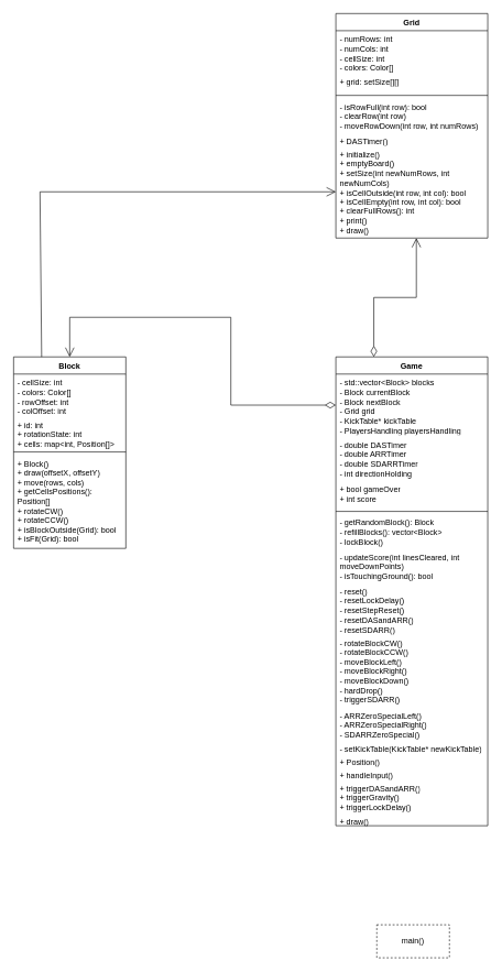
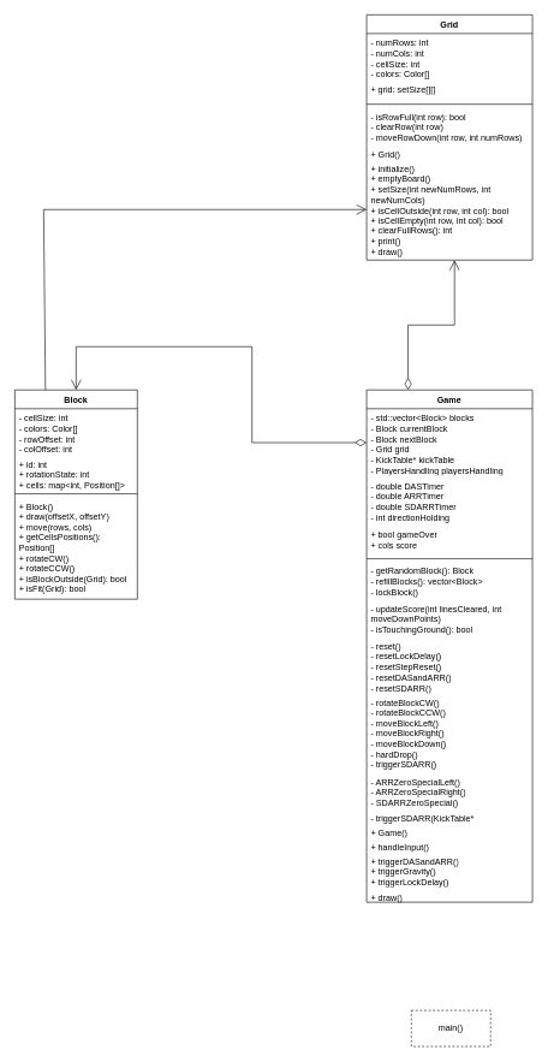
  <mxCell id="0" />
  <mxCell id="1" parent="0" />
  <mxCell id="2" value="main()" style="html=1;whiteSpace=wrap;dashed=1;" vertex="1" parent="1"><mxGeometry x="570" y="1400" width="110" height="50" as="geometry" /></mxCell>
  <mxCell id="3" value="Game" style="swimlane;fontStyle=1;align=center;verticalAlign=top;childLayout=stackLayout;horizontal=1;startSize=26;horizontalStack=0;resizeParent=1;resizeParentMax=0;resizeLast=0;collapsible=1;marginBottom=0;whiteSpace=wrap;html=1;" vertex="1" parent="1"><mxGeometry x="508" y="540" width="230" height="710" as="geometry" /></mxCell>
  <mxCell id="4" value="- std::vector&amp;lt;Block&amp;gt; blocks&lt;div&gt;- Block currentBlock&lt;/div&gt;&lt;div&gt;- Block nextBlock&lt;/div&gt;&lt;div&gt;- Grid grid&lt;/div&gt;&lt;div&gt;- KickTable* kickTable&lt;/div&gt;&lt;div&gt;- PlayersHandling playersHandling&lt;/div&gt;" style="text;strokeColor=none;fillColor=none;align=left;verticalAlign=top;spacingLeft=4;spacingRight=4;overflow=hidden;rotatable=0;points=[[0,0.5],[1,0.5]];portConstraint=eastwest;whiteSpace=wrap;html=1;" vertex="1" parent="3"><mxGeometry y="26" width="230" height="94" as="geometry" /></mxCell>
  <mxCell id="5" value="- double DASTimer&lt;div&gt;- double ARRTimer&lt;/div&gt;&lt;div&gt;- double SDARRTimer&lt;/div&gt;&lt;div&gt;- int directionHolding&lt;/div&gt;" style="text;strokeColor=none;fillColor=none;align=left;verticalAlign=top;spacingLeft=4;spacingRight=4;overflow=hidden;rotatable=0;points=[[0,0.5],[1,0.5]];portConstraint=eastwest;whiteSpace=wrap;html=1;" vertex="1" parent="3"><mxGeometry y="120" width="230" height="68" as="geometry" /></mxCell>
- <mxCell id="6" value="+ bool gameOver&lt;div&gt;+ int score&lt;/div&gt;" style="text;strokeColor=none;fillColor=none;align=left;verticalAlign=top;spacingLeft=4;spacingRight=4;overflow=hidden;rotatable=0;points=[[0,0.5],[1,0.5]];portConstraint=eastwest;whiteSpace=wrap;html=1;" vertex="1" parent="3"><mxGeometry y="188" width="230" height="42" as="geometry" /></mxCell>
+ <mxCell id="6" value="+ bool gameOver&lt;div&gt;+ cols score&lt;/div&gt;" style="text;strokeColor=none;fillColor=none;align=left;verticalAlign=top;spacingLeft=4;spacingRight=4;overflow=hidden;rotatable=0;points=[[0,0.5],[1,0.5]];portConstraint=eastwest;whiteSpace=wrap;html=1;" vertex="1" parent="3"><mxGeometry y="188" width="230" height="42" as="geometry" /></mxCell>
  <mxCell id="7" value="" style="line;strokeWidth=1;fillColor=none;align=left;verticalAlign=middle;spacingTop=-1;spacingLeft=3;spacingRight=3;rotatable=0;labelPosition=right;points=[];portConstraint=eastwest;strokeColor=inherit;" vertex="1" parent="3"><mxGeometry y="230" width="230" height="8" as="geometry" /></mxCell>
  <mxCell id="8" value="- getRandomBlock(): Block&lt;div&gt;- refillBlocks(): vector&amp;lt;Block&amp;gt;&lt;/div&gt;&lt;div&gt;- lockBlock()&lt;/div&gt;" style="text;strokeColor=none;fillColor=none;align=left;verticalAlign=top;spacingLeft=4;spacingRight=4;overflow=hidden;rotatable=0;points=[[0,0.5],[1,0.5]];portConstraint=eastwest;whiteSpace=wrap;html=1;" vertex="1" parent="3"><mxGeometry y="238" width="230" height="52" as="geometry" /></mxCell>
  <mxCell id="9" value="- updateScore(int linesCleared, int moveDownPoints)&lt;div&gt;- isTouchingGround(): bool&lt;/div&gt;" style="text;strokeColor=none;fillColor=none;align=left;verticalAlign=top;spacingLeft=4;spacingRight=4;overflow=hidden;rotatable=0;points=[[0,0.5],[1,0.5]];portConstraint=eastwest;whiteSpace=wrap;html=1;" vertex="1" parent="3"><mxGeometry y="290" width="230" height="52" as="geometry" /></mxCell>
  <mxCell id="10" value="- reset()&lt;div&gt;- resetLockDelay()&lt;/div&gt;&lt;div&gt;- resetStepReset()&lt;/div&gt;&lt;div&gt;- resetDASandARR()&lt;/div&gt;&lt;div&gt;- resetSDARR()&lt;/div&gt;" style="text;strokeColor=none;fillColor=none;align=left;verticalAlign=top;spacingLeft=4;spacingRight=4;overflow=hidden;rotatable=0;points=[[0,0.5],[1,0.5]];portConstraint=eastwest;whiteSpace=wrap;html=1;" vertex="1" parent="3"><mxGeometry y="342" width="230" height="78" as="geometry" /></mxCell>
  <mxCell id="11" value="- rotateBlockCW()&lt;div&gt;- rotateBlockCCW()&lt;/div&gt;&lt;div&gt;- moveBlockLeft()&lt;/div&gt;&lt;div&gt;- moveBlockRight()&lt;/div&gt;&lt;div&gt;- moveBlockDown()&lt;/div&gt;&lt;div&gt;- hardDrop()&lt;/div&gt;&lt;div&gt;- triggerSDARR()&lt;/div&gt;" style="text;strokeColor=none;fillColor=none;align=left;verticalAlign=top;spacingLeft=4;spacingRight=4;overflow=hidden;rotatable=0;points=[[0,0.5],[1,0.5]];portConstraint=eastwest;whiteSpace=wrap;html=1;" vertex="1" parent="3"><mxGeometry y="420" width="230" height="110" as="geometry" /></mxCell>
  <mxCell id="12" value="- ARRZeroSpecialLeft()&lt;div&gt;- ARRZeroSpecialRight()&lt;/div&gt;&lt;div&gt;- SDARRZeroSpecial()&lt;/div&gt;" style="text;strokeColor=none;fillColor=none;align=left;verticalAlign=top;spacingLeft=4;spacingRight=4;overflow=hidden;rotatable=0;points=[[0,0.5],[1,0.5]];portConstraint=eastwest;whiteSpace=wrap;html=1;" vertex="1" parent="3"><mxGeometry y="530" width="230" height="50" as="geometry" /></mxCell>
- <mxCell id="13" value="- setKickTable(KickTable* newKickTable)" style="text;strokeColor=none;fillColor=none;align=left;verticalAlign=top;spacingLeft=4;spacingRight=4;overflow=hidden;rotatable=0;points=[[0,0.5],[1,0.5]];portConstraint=eastwest;whiteSpace=wrap;html=1;" vertex="1" parent="3"><mxGeometry y="580" width="230" height="20" as="geometry" /></mxCell>
- <mxCell id="14" value="+ Position()" style="text;strokeColor=none;fillColor=none;align=left;verticalAlign=top;spacingLeft=4;spacingRight=4;overflow=hidden;rotatable=0;points=[[0,0.5],[1,0.5]];portConstraint=eastwest;whiteSpace=wrap;html=1;" vertex="1" parent="3"><mxGeometry y="600" width="230" height="20" as="geometry" /></mxCell>
+ <mxCell id="13" value="- triggerSDARR(KickTable* newKickTable)" style="text;strokeColor=none;fillColor=none;align=left;verticalAlign=top;spacingLeft=4;spacingRight=4;overflow=hidden;rotatable=0;points=[[0,0.5],[1,0.5]];portConstraint=eastwest;whiteSpace=wrap;html=1;" vertex="1" parent="3"><mxGeometry y="580" width="230" height="20" as="geometry" /></mxCell>
+ <mxCell id="14" value="+ Game()" style="text;strokeColor=none;fillColor=none;align=left;verticalAlign=top;spacingLeft=4;spacingRight=4;overflow=hidden;rotatable=0;points=[[0,0.5],[1,0.5]];portConstraint=eastwest;whiteSpace=wrap;html=1;" vertex="1" parent="3"><mxGeometry y="600" width="230" height="20" as="geometry" /></mxCell>
  <mxCell id="15" value="+ handleInput()" style="text;strokeColor=none;fillColor=none;align=left;verticalAlign=top;spacingLeft=4;spacingRight=4;overflow=hidden;rotatable=0;points=[[0,0.5],[1,0.5]];portConstraint=eastwest;whiteSpace=wrap;html=1;" vertex="1" parent="3"><mxGeometry y="620" width="230" height="20" as="geometry" /></mxCell>
  <mxCell id="16" value="+ triggerDASandARR()&lt;div&gt;+ triggerGravity()&lt;/div&gt;&lt;div&gt;+ triggerLockDelay()&lt;/div&gt;" style="text;strokeColor=none;fillColor=none;align=left;verticalAlign=top;spacingLeft=4;spacingRight=4;overflow=hidden;rotatable=0;points=[[0,0.5],[1,0.5]];portConstraint=eastwest;whiteSpace=wrap;html=1;" vertex="1" parent="3"><mxGeometry y="640" width="230" height="50" as="geometry" /></mxCell>
  <mxCell id="17" value="+ draw()" style="text;strokeColor=none;fillColor=none;align=left;verticalAlign=top;spacingLeft=4;spacingRight=4;overflow=hidden;rotatable=0;points=[[0,0.5],[1,0.5]];portConstraint=eastwest;whiteSpace=wrap;html=1;" vertex="1" parent="3"><mxGeometry y="690" width="230" height="20" as="geometry" /></mxCell>
  <mxCell id="18" value="Block" style="swimlane;fontStyle=1;align=center;verticalAlign=top;childLayout=stackLayout;horizontal=1;startSize=26;horizontalStack=0;resizeParent=1;resizeParentMax=0;resizeLast=0;collapsible=1;marginBottom=0;whiteSpace=wrap;html=1;" vertex="1" parent="1"><mxGeometry x="20" y="540" width="170" height="290" as="geometry" /></mxCell>
  <mxCell id="19" value="- cellSize: int&lt;div&gt;- colors: Color[]&lt;/div&gt;&lt;div&gt;- rowOffset: int&lt;/div&gt;&lt;div&gt;- colOffset: int&lt;/div&gt;" style="text;strokeColor=none;fillColor=none;align=left;verticalAlign=top;spacingLeft=4;spacingRight=4;overflow=hidden;rotatable=0;points=[[0,0.5],[1,0.5]];portConstraint=eastwest;whiteSpace=wrap;html=1;" vertex="1" parent="18"><mxGeometry y="26" width="170" height="64" as="geometry" /></mxCell>
  <mxCell id="20" value="+ id: int&lt;div&gt;+ rotationState: int&lt;/div&gt;&lt;div&gt;+ cells: map&amp;lt;int, Position[]&amp;gt;&lt;/div&gt;" style="text;strokeColor=none;fillColor=none;align=left;verticalAlign=top;spacingLeft=4;spacingRight=4;overflow=hidden;rotatable=0;points=[[0,0.5],[1,0.5]];portConstraint=eastwest;whiteSpace=wrap;html=1;" vertex="1" parent="18"><mxGeometry y="90" width="170" height="50" as="geometry" /></mxCell>
  <mxCell id="21" value="" style="line;strokeWidth=1;fillColor=none;align=left;verticalAlign=middle;spacingTop=-1;spacingLeft=3;spacingRight=3;rotatable=0;labelPosition=right;points=[];portConstraint=eastwest;strokeColor=inherit;" vertex="1" parent="18"><mxGeometry y="140" width="170" height="8" as="geometry" /></mxCell>
  <mxCell id="22" value="+ Block()&lt;div&gt;+ draw(offsetX, offsetY)&lt;/div&gt;&lt;div&gt;+ move(rows, cols)&lt;/div&gt;&lt;div&gt;+ getCellsPositions(): Position[]&lt;/div&gt;&lt;div&gt;+ rotateCW()&lt;/div&gt;&lt;div&gt;+ rotateCCW()&lt;/div&gt;&lt;div&gt;+ isBlockOutside(Grid): bool&lt;/div&gt;&lt;div&gt;+ isFit(Grid): bool&lt;/div&gt;" style="text;strokeColor=none;fillColor=none;align=left;verticalAlign=top;spacingLeft=4;spacingRight=4;overflow=hidden;rotatable=0;points=[[0,0.5],[1,0.5]];portConstraint=eastwest;whiteSpace=wrap;html=1;" vertex="1" parent="18"><mxGeometry y="148" width="170" height="142" as="geometry" /></mxCell>
  <mxCell id="23" value="" style="endArrow=open;html=1;endSize=12;startArrow=diamondThin;startSize=14;startFill=0;edgeStyle=orthogonalEdgeStyle;align=left;verticalAlign=bottom;rounded=0;exitX=0;exitY=0.5;exitDx=0;exitDy=0;entryX=0.5;entryY=0;entryDx=0;entryDy=0;" edge="1" parent="1" source="4" target="18"><mxGeometry x="-1" y="3" relative="1" as="geometry"><mxPoint x="210" y="620" as="sourcePoint" /><mxPoint x="370" y="620" as="targetPoint" /><Array as="points"><mxPoint x="349" y="613" /><mxPoint x="349" y="480" /><mxPoint x="105" y="480" /></Array></mxGeometry></mxCell>
  <mxCell id="24" value="Grid" style="swimlane;fontStyle=1;align=center;verticalAlign=top;childLayout=stackLayout;horizontal=1;startSize=26;horizontalStack=0;resizeParent=1;resizeParentMax=0;resizeLast=0;collapsible=1;marginBottom=0;whiteSpace=wrap;html=1;" vertex="1" parent="1"><mxGeometry x="508" y="20" width="230" height="340" as="geometry" /></mxCell>
  <mxCell id="25" value="- numRows: int&lt;div&gt;- numCols: int&lt;/div&gt;&lt;div&gt;- cellSize: int&lt;/div&gt;&lt;div&gt;- colors: Color[]&lt;/div&gt;" style="text;strokeColor=none;fillColor=none;align=left;verticalAlign=top;spacingLeft=4;spacingRight=4;overflow=hidden;rotatable=0;points=[[0,0.5],[1,0.5]];portConstraint=eastwest;whiteSpace=wrap;html=1;" vertex="1" parent="24"><mxGeometry y="26" width="230" height="64" as="geometry" /></mxCell>
  <mxCell id="26" value="+ grid: setSize[][]" style="text;strokeColor=none;fillColor=none;align=left;verticalAlign=top;spacingLeft=4;spacingRight=4;overflow=hidden;rotatable=0;points=[[0,0.5],[1,0.5]];portConstraint=eastwest;whiteSpace=wrap;html=1;" vertex="1" parent="24"><mxGeometry y="90" width="230" height="30" as="geometry" /></mxCell>
  <mxCell id="27" value="" style="line;strokeWidth=1;fillColor=none;align=left;verticalAlign=middle;spacingTop=-1;spacingLeft=3;spacingRight=3;rotatable=0;labelPosition=right;points=[];portConstraint=eastwest;strokeColor=inherit;" vertex="1" parent="24"><mxGeometry y="120" width="230" height="8" as="geometry" /></mxCell>
  <mxCell id="28" value="- isRowFull(int row): bool&lt;div&gt;- clearRow(int row)&lt;/div&gt;&lt;div&gt;- moveRowDown(int row, int numRows)&lt;/div&gt;" style="text;strokeColor=none;fillColor=none;align=left;verticalAlign=top;spacingLeft=4;spacingRight=4;overflow=hidden;rotatable=0;points=[[0,0.5],[1,0.5]];portConstraint=eastwest;whiteSpace=wrap;html=1;" vertex="1" parent="24"><mxGeometry y="128" width="230" height="52" as="geometry" /></mxCell>
- <mxCell id="29" value="&lt;div&gt;+ DASTimer()&lt;/div&gt;" style="text;strokeColor=none;fillColor=none;align=left;verticalAlign=top;spacingLeft=4;spacingRight=4;overflow=hidden;rotatable=0;points=[[0,0.5],[1,0.5]];portConstraint=eastwest;whiteSpace=wrap;html=1;" vertex="1" parent="24"><mxGeometry y="180" width="230" height="20" as="geometry" /></mxCell>
+ <mxCell id="29" value="&lt;div&gt;+ Grid()&lt;/div&gt;" style="text;strokeColor=none;fillColor=none;align=left;verticalAlign=top;spacingLeft=4;spacingRight=4;overflow=hidden;rotatable=0;points=[[0,0.5],[1,0.5]];portConstraint=eastwest;whiteSpace=wrap;html=1;" vertex="1" parent="24"><mxGeometry y="180" width="230" height="20" as="geometry" /></mxCell>
  <mxCell id="30" value="&lt;div&gt;+ initialize()&lt;/div&gt;&lt;div&gt;+ emptyBoard()&lt;/div&gt;&lt;div&gt;+ setSize(int newNumRows, int newNumCols)&lt;/div&gt;&lt;div&gt;+ isCellOutside(int row, int col): bool&lt;/div&gt;&lt;div&gt;+ isCellEmpty(int row, int col): bool&lt;/div&gt;&lt;div&gt;+ clearFullRows(): int&lt;/div&gt;&lt;div&gt;+ print()&lt;/div&gt;&lt;div&gt;+ draw()&lt;/div&gt;" style="text;strokeColor=none;fillColor=none;align=left;verticalAlign=top;spacingLeft=4;spacingRight=4;overflow=hidden;rotatable=0;points=[[0,0.5],[1,0.5]];portConstraint=eastwest;whiteSpace=wrap;html=1;" vertex="1" parent="24"><mxGeometry y="200" width="230" height="140" as="geometry" /></mxCell>
  <mxCell id="31" value="" style="endArrow=open;html=1;endSize=12;startArrow=diamondThin;startSize=14;startFill=0;edgeStyle=orthogonalEdgeStyle;align=left;verticalAlign=bottom;rounded=0;exitX=0.25;exitY=0;exitDx=0;exitDy=0;entryX=0.53;entryY=1;entryDx=0;entryDy=0;entryPerimeter=0;" edge="1" parent="1" source="3" target="30"><mxGeometry x="-1" y="3" relative="1" as="geometry"><mxPoint x="220" y="370" as="sourcePoint" /><mxPoint x="380" y="370" as="targetPoint" /></mxGeometry></mxCell>
  <mxCell id="32" value="" style="endArrow=open;endFill=1;endSize=12;html=1;rounded=0;exitX=0.25;exitY=0;exitDx=0;exitDy=0;entryX=0;entryY=0.5;entryDx=0;entryDy=0;" edge="1" parent="1" source="18" target="30"><mxGeometry width="160" relative="1" as="geometry"><mxPoint x="-10" y="390" as="sourcePoint" /><mxPoint x="150" y="390" as="targetPoint" /><Array as="points"><mxPoint x="60" y="290" /></Array></mxGeometry></mxCell>
